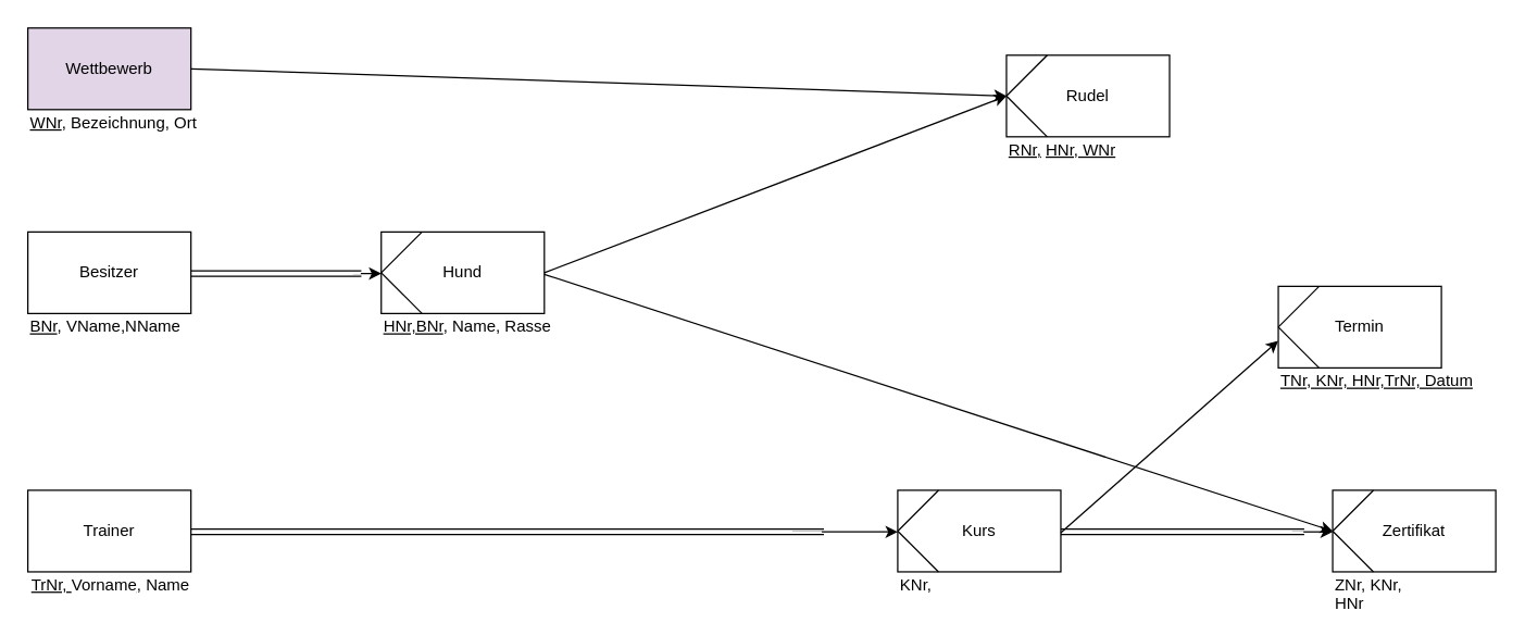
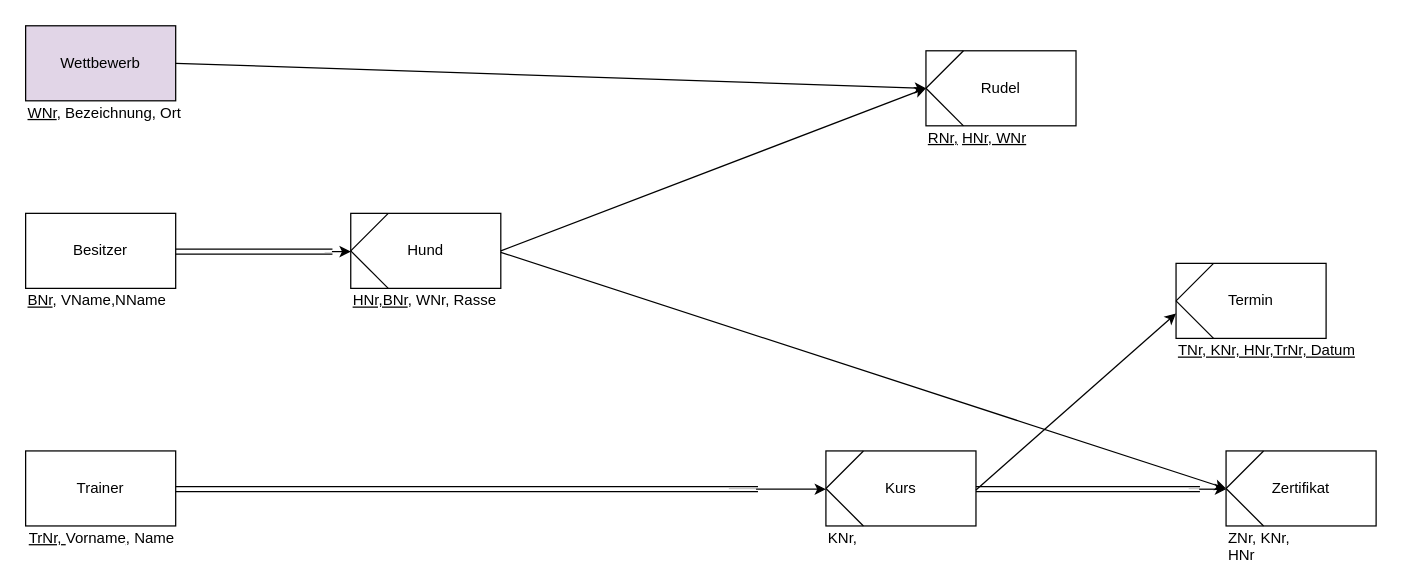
  <mxCell id="0" />
  <mxCell id="1" parent="0" />
  <mxCell id="2" value="" style="group" vertex="1" connectable="0" parent="1"><mxGeometry x="20" y="170" width="120" height="76" as="geometry" /></mxCell>
  <mxCell id="3" value="&lt;u&gt;BNr&lt;/u&gt;, VName,NName" style="text;html=1;strokeColor=none;fillColor=none;align=left;verticalAlign=top;whiteSpace=wrap;rounded=0;fontFamily=Helvetica;horizontal=1;container=0;" vertex="1" parent="2"><mxGeometry y="56" width="120" height="20" as="geometry" /></mxCell>
  <mxCell id="4" value="Besitzer" style="rounded=0;whiteSpace=wrap;html=1;container=0;" vertex="1" parent="2"><mxGeometry width="120" height="60" as="geometry" /></mxCell>
  <mxCell id="5" value="" style="group" vertex="1" connectable="0" parent="1"><mxGeometry x="280" y="170" width="140" height="76" as="geometry" /></mxCell>
  <mxCell id="6" value="Hund" style="rounded=0;whiteSpace=wrap;html=1;" vertex="1" parent="5"><mxGeometry width="120" height="60" as="geometry" /></mxCell>
  <mxCell id="7" value="" style="endArrow=none;html=1;rounded=0;exitX=0;exitY=0.5;exitDx=0;exitDy=0;entryX=0.25;entryY=0;entryDx=0;entryDy=0;" edge="1" parent="5" source="6" target="6"><mxGeometry width="50" height="50" relative="1" as="geometry"><mxPoint x="209" y="220" as="sourcePoint" /><mxPoint x="259" y="170" as="targetPoint" /></mxGeometry></mxCell>
  <mxCell id="8" value="" style="endArrow=none;html=1;rounded=0;entryX=0.25;entryY=1;entryDx=0;entryDy=0;exitX=0;exitY=0.5;exitDx=0;exitDy=0;" edge="1" parent="5" source="6" target="6"><mxGeometry width="50" height="50" relative="1" as="geometry"><mxPoint x="210" y="300" as="sourcePoint" /><mxPoint x="220" y="240" as="targetPoint" /></mxGeometry></mxCell>
- <mxCell id="9" value="&lt;u&gt;HNr,BNr&lt;/u&gt;, Name, Rasse" style="text;html=1;strokeColor=none;fillColor=none;align=left;verticalAlign=top;whiteSpace=wrap;rounded=0;fontFamily=Helvetica;horizontal=1;" vertex="1" parent="5"><mxGeometry y="56" width="140" height="20" as="geometry" /></mxCell>
+ <mxCell id="9" value="&lt;u&gt;HNr,BNr&lt;/u&gt;, WNr, Rasse" style="text;html=1;strokeColor=none;fillColor=none;align=left;verticalAlign=top;whiteSpace=wrap;rounded=0;fontFamily=Helvetica;horizontal=1;" vertex="1" parent="5"><mxGeometry y="56" width="140" height="20" as="geometry" /></mxCell>
  <mxCell id="10" value="" style="group" vertex="1" connectable="0" parent="1"><mxGeometry x="140" y="200" width="140" height="1.2" as="geometry" /></mxCell>
  <mxCell id="11" value="" style="endArrow=classic;html=1;rounded=0;endFill=1;" edge="1" parent="10"><mxGeometry width="50" height="50" relative="1" as="geometry"><mxPoint x="119.104" y="0.6" as="sourcePoint" /><mxPoint x="140" y="0.6" as="targetPoint" /></mxGeometry></mxCell>
  <mxCell id="12" value="" style="endArrow=none;html=1;rounded=0;shape=link;" edge="1" parent="10"><mxGeometry width="50" height="50" relative="1" as="geometry"><mxPoint y="0.6" as="sourcePoint" /><mxPoint x="125.373" y="0.6" as="targetPoint" /></mxGeometry></mxCell>
  <mxCell id="13" value="" style="rounded=0;whiteSpace=wrap;html=1;strokeColor=none;" vertex="1" parent="10"><mxGeometry x="114.925" width="10.03" height="1.2" as="geometry" /></mxCell>
  <mxCell id="14" value="" style="group" vertex="1" connectable="0" parent="1"><mxGeometry x="660" y="360" width="120" height="76" as="geometry" /></mxCell>
  <mxCell id="15" value="Kurs" style="rounded=0;whiteSpace=wrap;html=1;" vertex="1" parent="14"><mxGeometry width="120" height="60" as="geometry" /></mxCell>
  <mxCell id="16" value="" style="endArrow=none;html=1;rounded=0;exitX=0;exitY=0.5;exitDx=0;exitDy=0;entryX=0.25;entryY=0;entryDx=0;entryDy=0;" edge="1" parent="14" source="15" target="15"><mxGeometry width="50" height="50" relative="1" as="geometry"><mxPoint x="209" y="220" as="sourcePoint" /><mxPoint x="259" y="170" as="targetPoint" /></mxGeometry></mxCell>
  <mxCell id="17" value="" style="endArrow=none;html=1;rounded=0;entryX=0.25;entryY=1;entryDx=0;entryDy=0;exitX=0;exitY=0.5;exitDx=0;exitDy=0;" edge="1" parent="14" source="15" target="15"><mxGeometry width="50" height="50" relative="1" as="geometry"><mxPoint x="210" y="300" as="sourcePoint" /><mxPoint x="220" y="240" as="targetPoint" /></mxGeometry></mxCell>
  <mxCell id="18" value="KNr," style="text;html=1;strokeColor=none;fillColor=none;align=left;verticalAlign=top;whiteSpace=wrap;rounded=0;fontFamily=Helvetica;horizontal=1;" vertex="1" parent="14"><mxGeometry y="56" width="60" height="20" as="geometry" /></mxCell>
  <mxCell id="19" value="" style="endArrow=classic;html=1;rounded=0;endFill=1;" edge="1" parent="1"><mxGeometry width="50" height="50" relative="1" as="geometry"><mxPoint x="400" y="200" as="sourcePoint" /><mxPoint x="740" y="70" as="targetPoint" /></mxGeometry></mxCell>
  <mxCell id="20" value="" style="group" vertex="1" connectable="0" parent="1"><mxGeometry x="20" y="360" width="240" height="76" as="geometry" /></mxCell>
  <mxCell id="21" value="&lt;u&gt;TrNr, &lt;/u&gt;Vorname&lt;u&gt;,&lt;/u&gt;&amp;nbsp;Name" style="text;html=1;strokeColor=none;fillColor=none;align=left;verticalAlign=top;whiteSpace=wrap;rounded=0;fontFamily=Helvetica;horizontal=1;container=0;" vertex="1" parent="20"><mxGeometry x="1" y="56" width="240" height="20" as="geometry" /></mxCell>
  <mxCell id="22" value="Trainer" style="rounded=0;whiteSpace=wrap;html=1;container=0;" vertex="1" parent="1"><mxGeometry x="20" y="360" width="120" height="60" as="geometry" /></mxCell>
  <mxCell id="23" value="" style="group" vertex="1" connectable="0" parent="1"><mxGeometry x="940" y="210" width="150" height="76" as="geometry" /></mxCell>
  <mxCell id="24" value="Termin" style="rounded=0;whiteSpace=wrap;html=1;" vertex="1" parent="23"><mxGeometry width="120" height="60" as="geometry" /></mxCell>
  <mxCell id="25" value="" style="endArrow=none;html=1;rounded=0;exitX=0;exitY=0.5;exitDx=0;exitDy=0;entryX=0.25;entryY=0;entryDx=0;entryDy=0;" edge="1" parent="23" source="24" target="24"><mxGeometry width="50" height="50" relative="1" as="geometry"><mxPoint x="209" y="220" as="sourcePoint" /><mxPoint x="259" y="170" as="targetPoint" /></mxGeometry></mxCell>
  <mxCell id="26" value="" style="endArrow=none;html=1;rounded=0;entryX=0.25;entryY=1;entryDx=0;entryDy=0;exitX=0;exitY=0.5;exitDx=0;exitDy=0;" edge="1" parent="23" source="24" target="24"><mxGeometry width="50" height="50" relative="1" as="geometry"><mxPoint x="210" y="300" as="sourcePoint" /><mxPoint x="220" y="240" as="targetPoint" /></mxGeometry></mxCell>
  <mxCell id="27" value="&lt;u&gt;TNr, KNr, HNr,TrNr, Datum&lt;/u&gt;" style="text;html=1;strokeColor=none;fillColor=none;align=left;verticalAlign=top;whiteSpace=wrap;rounded=0;fontFamily=Helvetica;horizontal=1;" vertex="1" parent="23"><mxGeometry y="56" width="150" height="20" as="geometry" /></mxCell>
  <mxCell id="28" value="" style="group" vertex="1" connectable="0" parent="1"><mxGeometry x="140" y="390" width="520" height="1.2" as="geometry" /></mxCell>
  <mxCell id="29" value="" style="endArrow=classic;html=1;rounded=0;endFill=1;" edge="1" parent="28"><mxGeometry width="50" height="50" relative="1" as="geometry"><mxPoint x="442.388" y="0.6" as="sourcePoint" /><mxPoint x="520" y="0.6" as="targetPoint" /></mxGeometry></mxCell>
  <mxCell id="30" value="" style="endArrow=none;html=1;rounded=0;shape=link;" edge="1" parent="28"><mxGeometry width="50" height="50" relative="1" as="geometry"><mxPoint y="0.6" as="sourcePoint" /><mxPoint x="465.672" y="0.6" as="targetPoint" /></mxGeometry></mxCell>
  <mxCell id="31" value="" style="rounded=0;whiteSpace=wrap;html=1;strokeColor=none;" vertex="1" parent="28"><mxGeometry x="426.866" width="37.254" height="1.2" as="geometry" /></mxCell>
  <mxCell id="32" value="" style="endArrow=classic;html=1;rounded=0;endFill=1;entryX=0;entryY=0.667;entryDx=0;entryDy=0;entryPerimeter=0;" edge="1" parent="1" target="24"><mxGeometry width="50" height="50" relative="1" as="geometry"><mxPoint x="780" y="391.2" as="sourcePoint" /><mxPoint x="840" y="391.2" as="targetPoint" /></mxGeometry></mxCell>
  <mxCell id="33" value="ertifikat" style="group" vertex="1" connectable="0" parent="1"><mxGeometry x="980" y="360" width="120" height="76" as="geometry" /></mxCell>
  <mxCell id="34" value="ZNr, KNr, HNr" style="text;html=1;strokeColor=none;fillColor=none;align=left;verticalAlign=top;whiteSpace=wrap;rounded=0;fontFamily=Helvetica;horizontal=1;" vertex="1" parent="33"><mxGeometry y="56" width="60" height="20" as="geometry" /></mxCell>
  <mxCell id="35" value="Zertifikat" style="rounded=0;whiteSpace=wrap;html=1;" vertex="1" parent="1"><mxGeometry x="980" y="360" width="120" height="60" as="geometry" /></mxCell>
  <mxCell id="36" value="" style="endArrow=none;html=1;rounded=0;exitX=0;exitY=0.5;exitDx=0;exitDy=0;entryX=0.25;entryY=0;entryDx=0;entryDy=0;" edge="1" parent="1" source="35" target="35"><mxGeometry width="50" height="50" relative="1" as="geometry"><mxPoint x="529" y="510" as="sourcePoint" /><mxPoint x="579" y="460" as="targetPoint" /></mxGeometry></mxCell>
  <mxCell id="37" value="" style="endArrow=none;html=1;rounded=0;entryX=0.25;entryY=1;entryDx=0;entryDy=0;exitX=0;exitY=0.5;exitDx=0;exitDy=0;" edge="1" parent="1" source="35" target="35"><mxGeometry width="50" height="50" relative="1" as="geometry"><mxPoint x="530" y="590" as="sourcePoint" /><mxPoint x="540" y="530" as="targetPoint" /></mxGeometry></mxCell>
  <mxCell id="38" value="" style="endArrow=classic;html=1;rounded=0;endFill=1;entryX=0;entryY=0.5;entryDx=0;entryDy=0;" edge="1" parent="1" target="35"><mxGeometry width="50" height="50" relative="1" as="geometry"><mxPoint x="400" y="201.2" as="sourcePoint" /><mxPoint x="460" y="201.2" as="targetPoint" /></mxGeometry></mxCell>
  <mxCell id="39" value="" style="group" vertex="1" connectable="0" parent="1"><mxGeometry x="780" y="390" width="200" height="1.2" as="geometry" /></mxCell>
  <mxCell id="40" value="" style="endArrow=classic;html=1;rounded=0;endFill=1;" edge="1" parent="39"><mxGeometry width="50" height="50" relative="1" as="geometry"><mxPoint x="170.149" y="0.6" as="sourcePoint" /><mxPoint x="200" y="0.6" as="targetPoint" /></mxGeometry></mxCell>
  <mxCell id="41" value="" style="endArrow=none;html=1;rounded=0;shape=link;" edge="1" parent="39"><mxGeometry width="50" height="50" relative="1" as="geometry"><mxPoint y="0.6" as="sourcePoint" /><mxPoint x="179.104" y="0.6" as="targetPoint" /></mxGeometry></mxCell>
  <mxCell id="42" value="" style="rounded=0;whiteSpace=wrap;html=1;strokeColor=none;" vertex="1" parent="39"><mxGeometry x="164.179" width="14.328" height="1.2" as="geometry" /></mxCell>
  <mxCell id="43" value="" style="group" vertex="1" connectable="0" parent="1"><mxGeometry x="740" y="40" width="140" height="76" as="geometry" /></mxCell>
  <mxCell id="44" value="Rudel" style="rounded=0;whiteSpace=wrap;html=1;" vertex="1" parent="43"><mxGeometry width="120" height="60" as="geometry" /></mxCell>
  <mxCell id="45" value="" style="endArrow=none;html=1;rounded=0;exitX=0;exitY=0.5;exitDx=0;exitDy=0;entryX=0.25;entryY=0;entryDx=0;entryDy=0;" edge="1" parent="43" source="44" target="44"><mxGeometry width="50" height="50" relative="1" as="geometry"><mxPoint x="209" y="220" as="sourcePoint" /><mxPoint x="259" y="170" as="targetPoint" /></mxGeometry></mxCell>
  <mxCell id="46" value="" style="endArrow=none;html=1;rounded=0;entryX=0.25;entryY=1;entryDx=0;entryDy=0;exitX=0;exitY=0.5;exitDx=0;exitDy=0;" edge="1" parent="43" source="44" target="44"><mxGeometry width="50" height="50" relative="1" as="geometry"><mxPoint x="210" y="300" as="sourcePoint" /><mxPoint x="220" y="240" as="targetPoint" /></mxGeometry></mxCell>
  <mxCell id="47" value="&lt;u&gt;RNr,&lt;/u&gt;&amp;nbsp;&lt;u&gt;HNr, WNr&lt;/u&gt;" style="text;html=1;strokeColor=none;fillColor=none;align=left;verticalAlign=top;whiteSpace=wrap;rounded=0;fontFamily=Helvetica;horizontal=1;" vertex="1" parent="43"><mxGeometry y="56" width="140" height="20" as="geometry" /></mxCell>
  <mxCell id="48" value="" style="group" vertex="1" connectable="0" parent="1"><mxGeometry x="20" y="20" width="180" height="76" as="geometry" /></mxCell>
  <mxCell id="49" value="Wettbewerb" style="rounded=0;whiteSpace=wrap;html=1;container=0;fillColor=#e1d5e7;" vertex="1" parent="48"><mxGeometry width="120" height="60" as="geometry" /></mxCell>
  <mxCell id="50" value="&lt;u&gt;WNr&lt;/u&gt;, Bezeichnung, Ort" style="text;html=1;strokeColor=none;fillColor=none;align=left;verticalAlign=top;whiteSpace=wrap;rounded=0;fontFamily=Helvetica;horizontal=1;container=0;" vertex="1" parent="48"><mxGeometry y="56" width="180" height="20" as="geometry" /></mxCell>
  <mxCell id="51" value="" style="endArrow=classic;html=1;rounded=0;endFill=1;" edge="1" parent="1"><mxGeometry width="50" height="50" relative="1" as="geometry"><mxPoint x="140" y="50" as="sourcePoint" /><mxPoint x="740" y="70" as="targetPoint" /></mxGeometry></mxCell>
